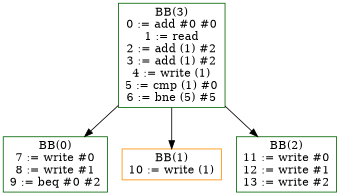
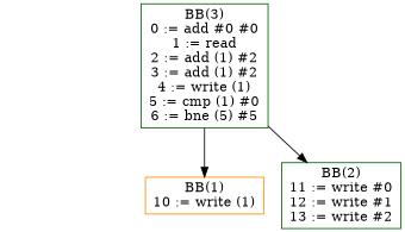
  digraph {
    node [shape=box color=darkgreen]
    n1 [label="BB(3)\n0 := add #0 #0\n1 := read\n2 := add (1) #2\n3 := add (1) #2\n4 := write (1)\n5 := cmp (1) #0\n6 := bne (5) #5\n"]
-   n2 [label="BB(0)\n7 := write #0\n8 := write #1\n9 := beq #0 #2\n"]
    n3 [label="BB(1)\n10 := write (1)\n" color=darkorange]
    n4 [label="BB(2)\n11 := write #0\n12 := write #1\n13 := write #2\n"]
-   n1 -> n2
    n1 -> n3
    n1 -> n4
  }
